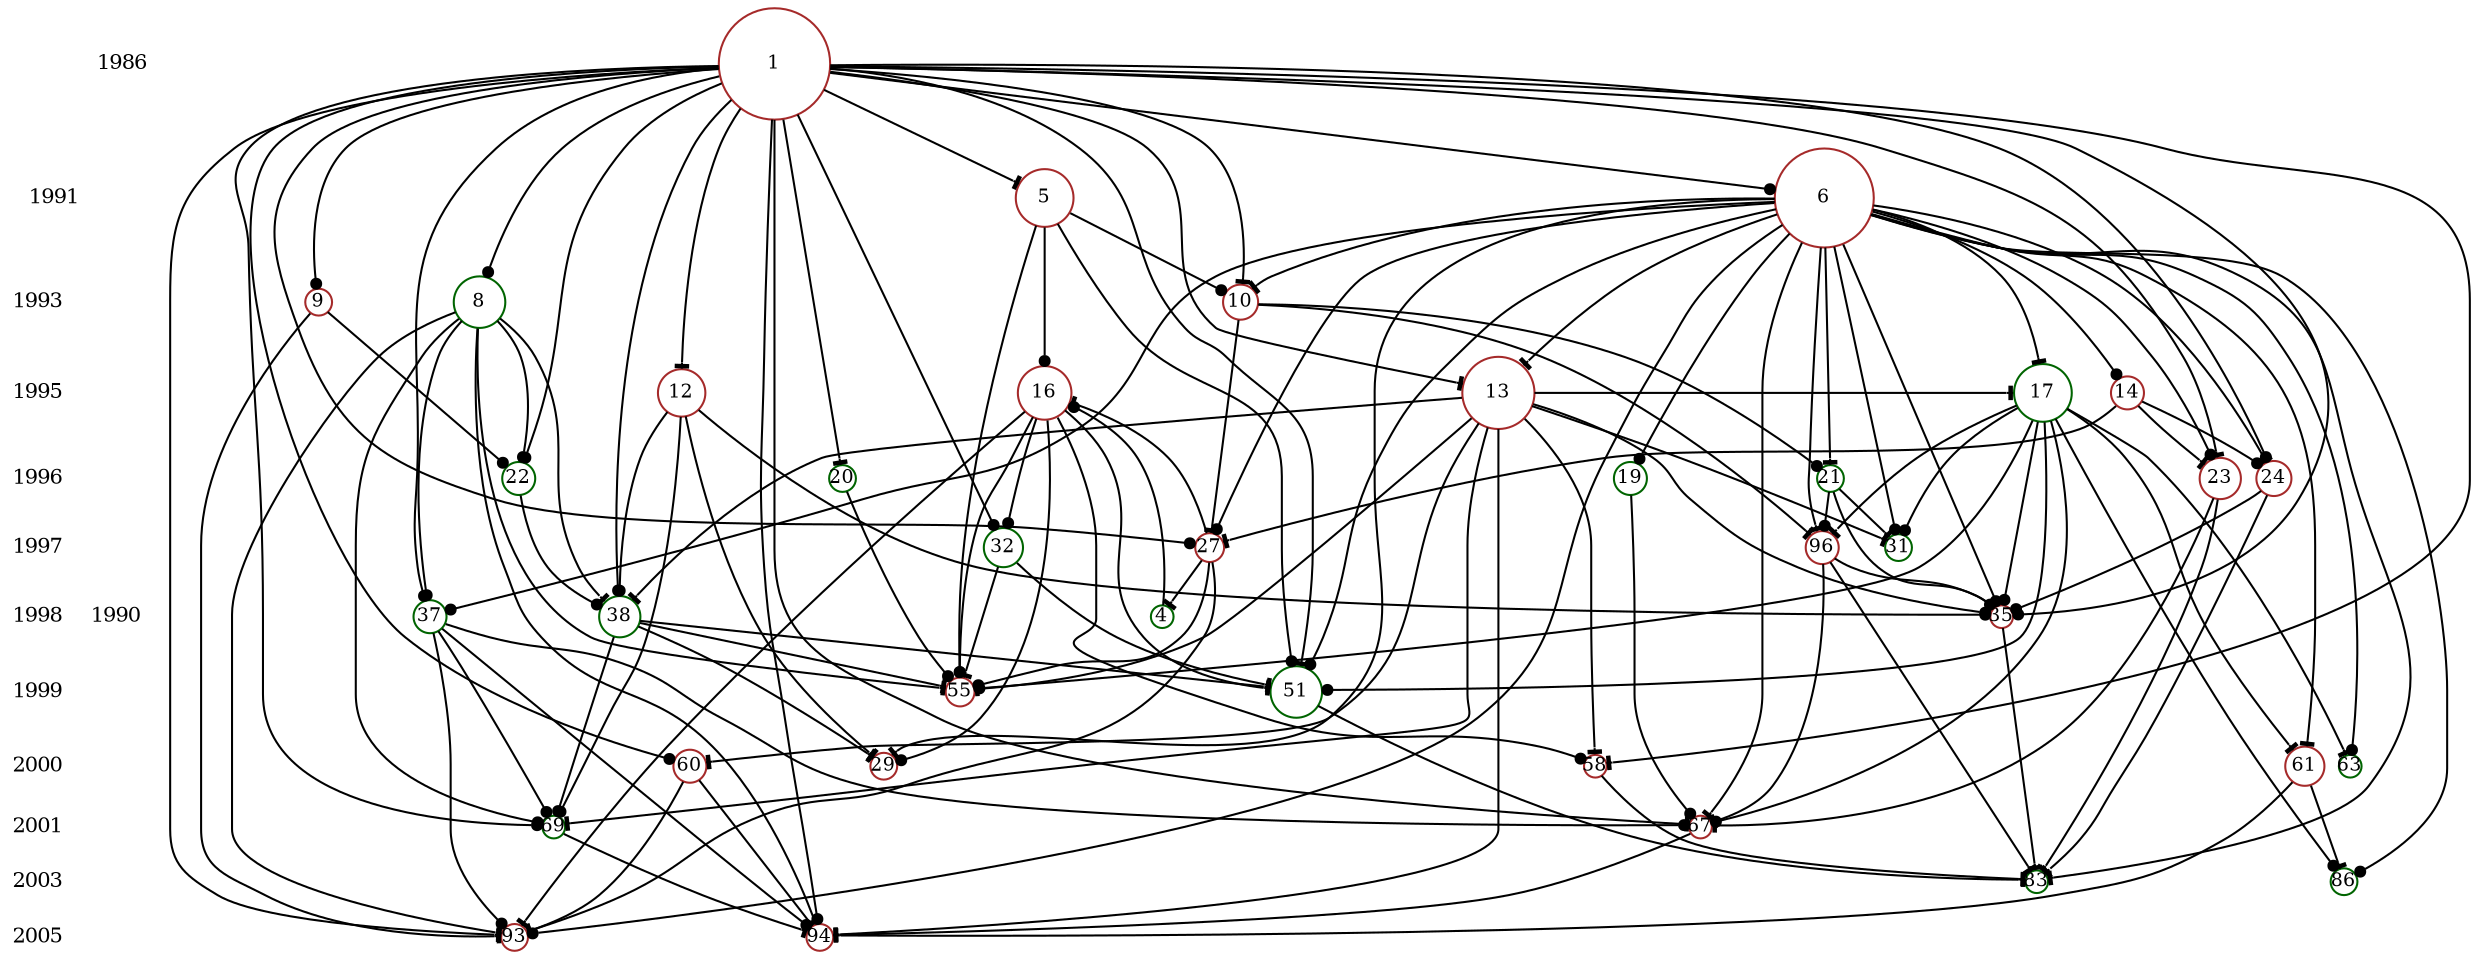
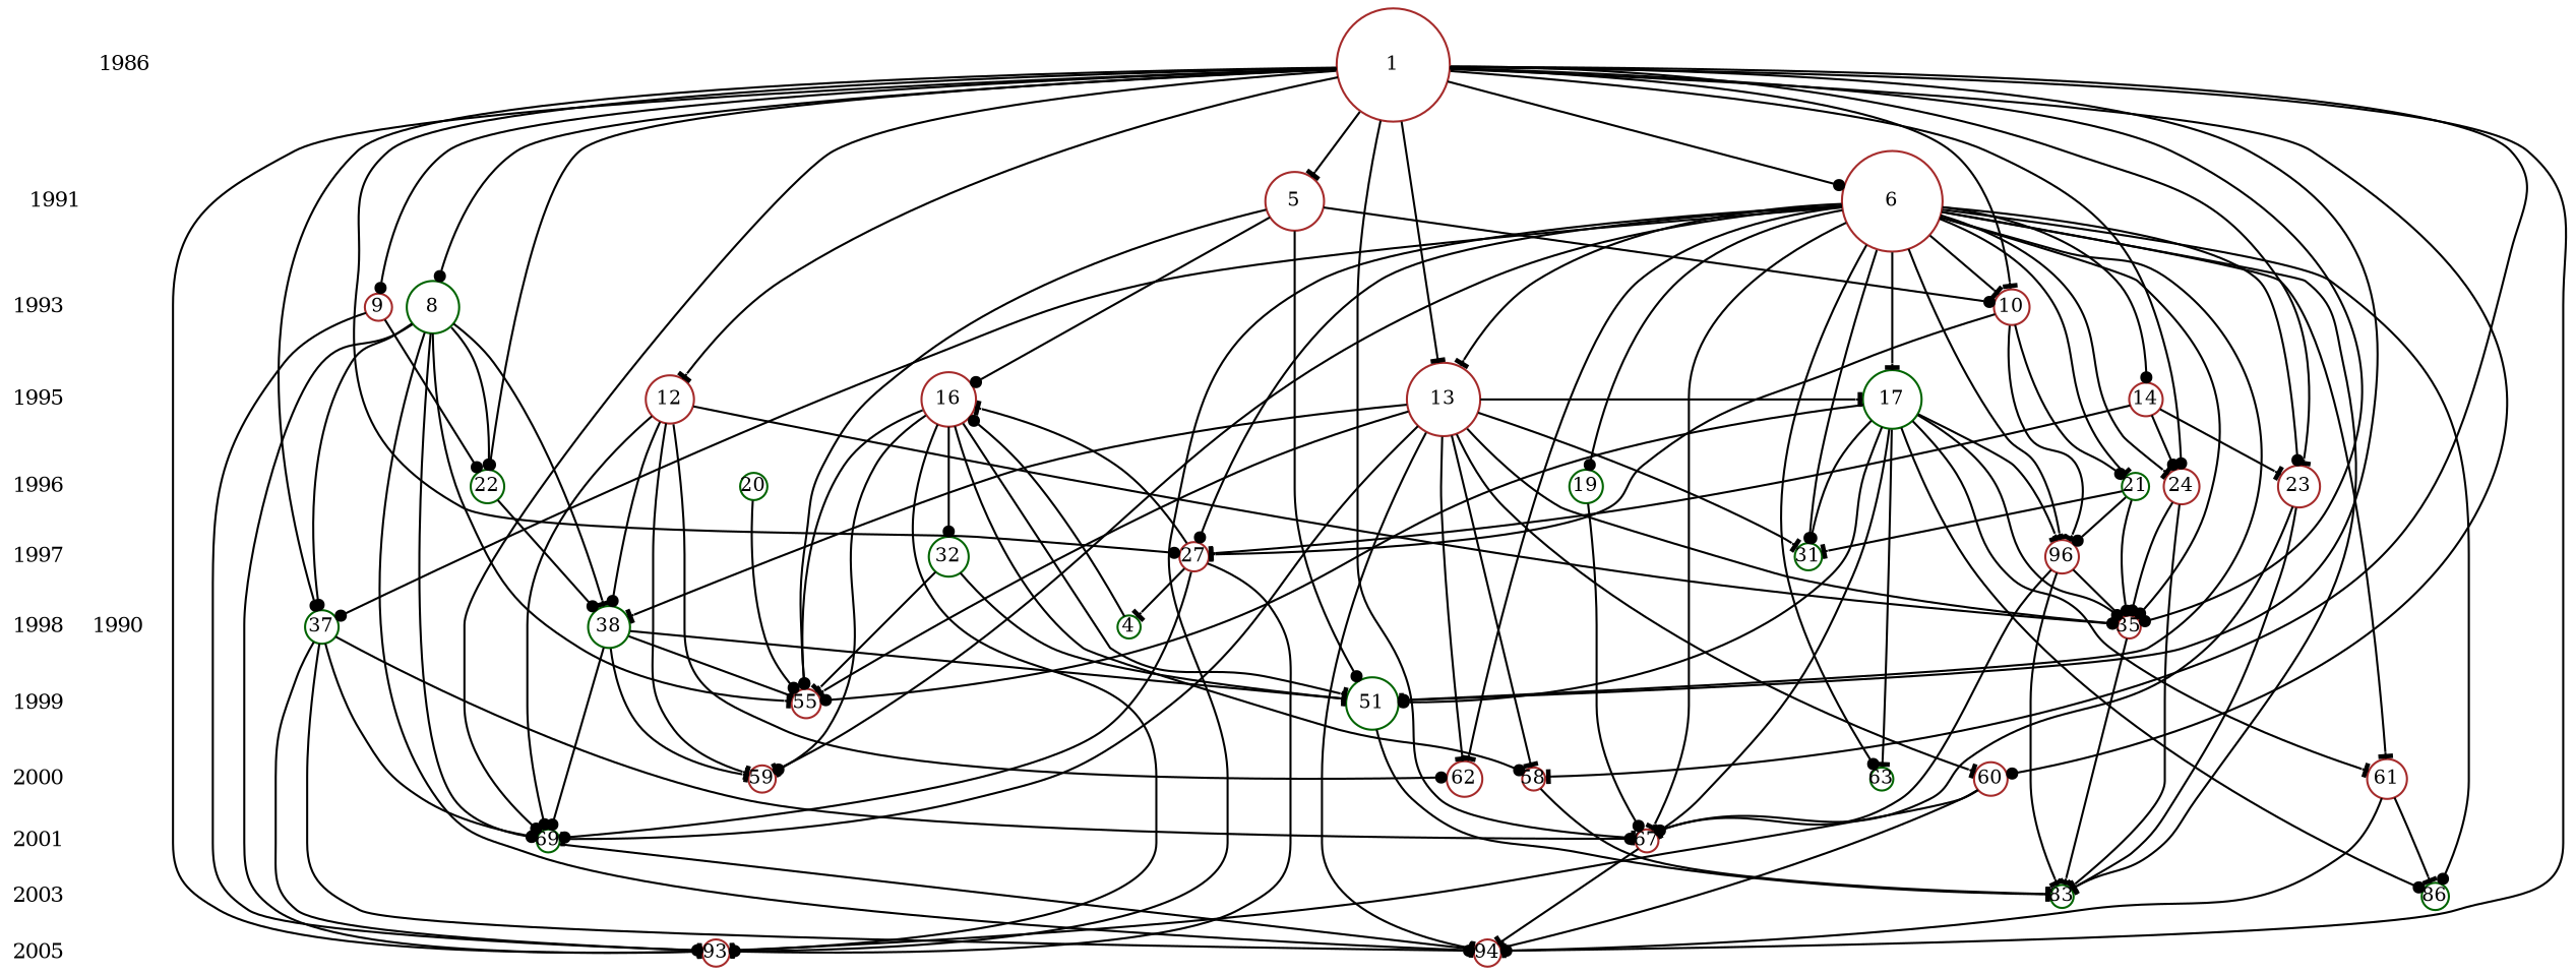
  digraph {
    nodesep=0.1
    ranksep=0.2
    node [color=brown fixedsize=true fontsize=9 rank=2000 shape=circle]
    edge [arrowhead=tee arrowsize=0.6 arrowtail=normal]
    n1 [fontsize=10 height=0.1668 label=2005 margin=0 rank=2005 shape=plaintext width=0.398147893333333]
    n2 [height=0.176776695296637 label=93 rank=2005 width=0.176776695296637]
    n3 [height=0.176776695296637 label=94 rank=2005 width=0.176776695296637]
    n4 [fontsize=10 height=0.1668 label=1990 margin=0 rank=1990 shape=plaintext width=0.398147893333333]
    n5 [color=darkgreen height=0.153093108923949 label=4 rank=1990 width=0.153093108923949]
    n6 [fontsize=10 height=0.1668 label=1991 margin=0 rank=1991 shape=plaintext width=0.398147893333333]
    n7 [height=0.385275875185561 label=5 rank=1991 width=0.385275875185561]
    n8 [height=0.661437827766148 label=6 rank=1991 width=0.661437827766148]
    n9 [fontsize=10 height=0.1668 label=2000 margin=0 shape=plaintext width=0.398147893333333]
    n10 [height=0.265165042944955 label=61 width=0.265165042944955]
    n11 [color=darkgreen height=0.153093108923949 label=63 width=0.153093108923949]
    n12 [height=0.153093108923949 label=58 width=0.153093108923949]
-   n14 [height=0.176776695296637 label=29 width=0.176776695296637]
+   n13 [height=0.233853586673371 label=62 width=0.233853586673371]
+   n14 [height=0.176776695296637 label=59 width=0.176776695296637]
    n15 [height=0.21650635094611 label=60 width=0.21650635094611]
    n16 [fontsize=10 height=0.1668 label=1996 margin=0 rank=1996 shape=plaintext width=0.398147893333333]
    n17 [color=darkgreen height=0.21650635094611 label=22 rank=1996 width=0.21650635094611]
    n18 [color=darkgreen height=0.21650635094611 label=19 rank=1996 width=0.21650635094611]
    n19 [color=darkgreen height=0.176776695296637 label=21 rank=1996 width=0.176776695296637]
    n20 [color=darkgreen height=0.176776695296637 label=20 rank=1996 width=0.176776695296637]
    n21 [height=0.279508497187474 label=23 rank=1996 width=0.279508497187474]
    n22 [height=0.233853586673371 label=24 rank=1996 width=0.233853586673371]
    n23 [color=darkgreen fontsize=10 height=0.1668 label=1999 margin=0 rank=1999 shape=plaintext width=0.398147893333333]
    n24 [height=0.197642353760524 label=55 rank=1999 width=0.197642353760524]
    n25 [color=darkgreen height=0.342326598440729 label=51 rank=1999 width=0.342326598440729]
    n26 [color=darkgreen fontsize=10 height=0.1668 label=1995 margin=0 rank=1995 shape=plaintext width=0.398147893333333]
    n27 [color=darkgreen height=0.385275875185561 label=17 rank=1995 width=0.385275875185561]
    n28 [height=0.318688719599549 label=12 rank=1995 width=0.318688719599549]
    n29 [height=0.492125492125738 label=13 rank=1995 width=0.492125492125738]
    n30 [height=0.364434493427831 label=16 rank=1995 width=0.364434493427831]
    n31 [height=0.21650635094611 label=14 rank=1995 width=0.21650635094611]
    n32 [color=darkgreen fontsize=10 height=0.1668 label=1993 margin=0 rank=1993 shape=plaintext width=0.398147893333333]
    n33 [color=darkgreen height=0.353553390593274 label=8 rank=1993 width=0.353553390593274]
    n34 [height=0.176776695296637 label=9 rank=1993 width=0.176776695296637]
    n35 [height=0.233853586673371 label=10 rank=1993 width=0.233853586673371]
    n36 [fontsize=10 height=0.1668 label=2001 margin=0 rank=2001 shape=plaintext width=0.398147893333333]
    n37 [color=darkgreen height=0.153093108923949 label=69 rank=2001 width=0.153093108923949]
    n38 [height=0.153093108923949 label=67 rank=2001 width=0.153093108923949]
    n39 [fontsize=10 height=0.1668 label=1997 margin=0 rank=1997 shape=plaintext width=0.398147893333333]
    n40 [height=0.197642353760524 label=27 rank=1997 width=0.197642353760524]
    n41 [height=0.21650635094611 label=96 rank=1997 width=0.21650635094611]
    n42 [color=darkgreen height=0.176776695296637 label=31 rank=1997 width=0.176776695296637]
    n43 [color=darkgreen height=0.265165042944955 label=32 rank=1997 width=0.265165042944955]
    n44 [fontsize=10 height=0.1668 label=1998 margin=0 rank=1998 shape=plaintext width=0.398147893333333]
    n45 [color=darkgreen height=0.279508497187474 label=38 rank=1998 width=0.279508497187474]
    n46 [color=darkgreen height=0.21650635094611 label=37 rank=1998 width=0.21650635094611]
    n47 [height=0.153093108923949 label=35 rank=1998 width=0.153093108923949]
    n48 [color=darkgreen fontsize=10 height=0.1668 label=1986 margin=0 rank=1986 shape=plaintext width=0.398147893333333]
    n49 [height=0.75 label=1 rank=1986 width=0.75]
    n50 [fontsize=10 height=0.1668 label=2003 margin=0 rank=2003 shape=plaintext width=0.398147893333333]
    n51 [color=darkgreen height=0.176776695296637 label=86 rank=2003 width=0.176776695296637]
    n52 [color=darkgreen height=0.153093108923949 label=83 rank=2003 width=0.153093108923949]
    subgraph sub_1 {
      rank=same
      n1
      n2
      n3
    }
    subgraph sub_2 {
      rank=same
      n4
      n5
    }
    subgraph sub_3 {
      rank=same
      n6
      n7
      n8
    }
    subgraph sub_4 {
      rank=same
      n9
      n10
      n11
      n12
+     n13
      n14
      n15
    }
    subgraph sub_5 {
      rank=same
      n16
      n17
      n18
      n19
      n20
      n21
      n22
    }
    subgraph sub_6 {
      rank=same
      n23
      n24
      n25
    }
    subgraph sub_7 {
      rank=same
      n26
      n27
      n28
      n29
      n30
      n31
    }
    subgraph sub_8 {
      rank=same
      n32
      n33
      n34
      n35
    }
    subgraph sub_9 {
      rank=same
      n36
      n37
      n38
    }
    subgraph sub_10 {
      rank=same
      n39
      n40
      n41
      n42
      n43
    }
    subgraph sub_11 {
      rank=same
      n44
      n45
      n46
      n47
    }
    subgraph sub_12 {
      rank=same
      n48
      n49
    }
    subgraph sub_13 {
      rank=same
      n50
      n51
      n52
    }
    n4 -> n6 [arrowhead=normal arrowtail=none color=white style=invis]
    n5 -> n30 [arrowhead=dot]
    n6 -> n32 [arrowhead=normal arrowtail=none color=white style=invis]
    n7 -> n24 [arrowhead=dot]
    n7 -> n25 [arrowhead=dot]
    n7 -> n30 [arrowhead=dot]
    n7 -> n35 [arrowhead=dot]
    n8 -> n2 [arrowhead=dot]
    n8 -> n10
    n8 -> n11 [arrowhead=dot]
+   n8 -> n13
    n8 -> n14
    n8 -> n18 [arrowhead=dot]
    n8 -> n19
    n8 -> n21 [arrowhead=dot]
    n8 -> n22
    n8 -> n25 [arrowhead=dot]
    n8 -> n27
    n8 -> n29
    n8 -> n31 [arrowhead=dot]
    n8 -> n35
    n8 -> n38
    n8 -> n40 [arrowhead=dot]
    n8 -> n41
    n8 -> n42 [arrowhead=dot]
    n8 -> n46 [arrowhead=dot]
    n8 -> n47 [arrowhead=dot]
    n8 -> n51 [arrowhead=dot]
    n8 -> n52
    n9 -> n36 [arrowhead=normal arrowtail=none color=white style=invis]
    n10 -> n3
    n10 -> n51
    n12 -> n52
    n15 -> n2
    n15 -> n3
    n16 -> n39 [arrowhead=normal arrowtail=none color=white style=invis]
    n17 -> n45 [arrowhead=dot]
    n18 -> n38 [arrowhead=dot]
    n19 -> n41 [arrowhead=dot]
    n19 -> n42
    n19 -> n47 [arrowhead=dot]
    n20 -> n24 [arrowhead=dot]
    n21 -> n38
    n21 -> n52
    n22 -> n47 [arrowhead=dot]
    n22 -> n52
    n23 -> n9 [arrowhead=normal arrowtail=none color=white style=invis]
    n25 -> n52
    n26 -> n16 [arrowhead=normal arrowtail=none color=white style=invis]
    n27 -> n10
    n27 -> n11
    n27 -> n24 [arrowhead=dot]
    n27 -> n25 [arrowhead=dot]
    n27 -> n38 [arrowhead=dot]
    n27 -> n41
    n27 -> n42 [arrowhead=dot]
    n27 -> n47 [arrowhead=dot]
    n27 -> n51 [arrowhead=dot]
+   n28 -> n13 [arrowhead=dot]
    n28 -> n14
    n28 -> n37 [arrowhead=dot]
    n28 -> n45 [arrowhead=dot]
    n28 -> n47 [arrowhead=dot]
    n29 -> n3
    n29 -> n12
+   n29 -> n13
    n29 -> n15
    n29 -> n24
    n29 -> n27
    n29 -> n37
    n29 -> n42
    n29 -> n45
    n29 -> n47 [arrowhead=dot]
    n30 -> n2
    n30 -> n12 [arrowhead=dot]
    n30 -> n14 [arrowhead=dot]
    n30 -> n24 [arrowhead=dot]
    n30 -> n25
    n30 -> n43 [arrowhead=dot]
    n31 -> n21
    n31 -> n22 [arrowhead=dot]
    n31 -> n40
    n32 -> n26 [arrowhead=normal arrowtail=none color=white style=invis]
    n33 -> n2
    n33 -> n3
    n33 -> n17 [arrowhead=dot]
    n33 -> n24
    n33 -> n37 [arrowhead=dot]
    n33 -> n45
    n33 -> n46 [arrowhead=dot]
    n34 -> n2
    n34 -> n17 [arrowhead=dot]
    n35 -> n19 [arrowhead=dot]
    n35 -> n40
    n35 -> n41
    n36 -> n50 [arrowhead=normal arrowtail=none color=white style=invis]
    n37 -> n3
    n38 -> n3
    n39 -> n44 [arrowhead=normal arrowtail=none color=white style=invis]
    n40 -> n2
    n40 -> n5
-   n40 -> n24 [arrowhead=dot]
+   n40 -> n37 [arrowhead=dot]
    n40 -> n30
    n41 -> n38
    n41 -> n47
    n41 -> n52
    n43 -> n24
    n43 -> n25
    n44 -> n23 [arrowhead=normal arrowtail=none color=white style=invis]
    n45 -> n14
    n45 -> n24
    n45 -> n25
    n45 -> n37 [arrowhead=dot]
    n46 -> n2 [arrowhead=dot]
    n46 -> n3 [arrowhead=dot]
    n46 -> n37 [arrowhead=dot]
    n46 -> n38 [arrowhead=dot]
    n47 -> n52
    n48 -> n4 [arrowhead=normal arrowtail=none color=white style=invis]
    n49 -> n2
    n49 -> n3 [arrowhead=dot]
    n49 -> n7
    n49 -> n8 [arrowhead=dot]
    n49 -> n12
    n49 -> n15 [arrowhead=dot]
    n49 -> n17 [arrowhead=dot]
-   n49 -> n20
    n49 -> n21
    n49 -> n22 [arrowhead=dot]
    n49 -> n25
    n49 -> n28
    n49 -> n29
    n49 -> n33 [arrowhead=dot]
    n49 -> n34 [arrowhead=dot]
    n49 -> n35
    n49 -> n37 [arrowhead=dot]
    n49 -> n38
    n49 -> n40 [arrowhead=dot]
-   n49 -> n43 [arrowhead=dot]
-   n49 -> n45 [arrowhead=dot]
    n49 -> n46 [arrowhead=dot]
    n49 -> n47 [arrowhead=dot]
    n50 -> n1 [arrowhead=normal arrowtail=none color=white style=invis]
  }
